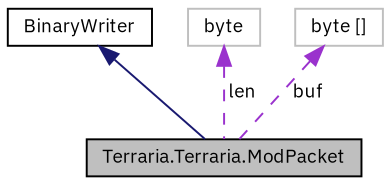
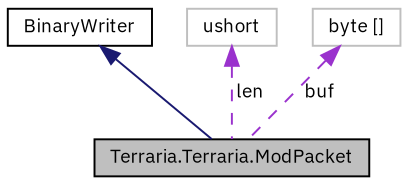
  digraph {
    fontname="IBM Plex Sans"
    node [color=black fillcolor=white fontname="IBM Plex Sans" fontsize=10 shape=record style=filled]
    edge [color=darkorchid3 dir=back fontname="IBM Plex Sans" fontsize=10 labelfontname=Helvetica labelfontsize=10 style=dashed]
    n1 [fillcolor=grey75 fontcolor=black height=0.2 label="Terraria.Terraria.ModPacket" width=0.4]
    n2 [height=0.2 label=BinaryWriter width=0.4]
-   n3 [color=grey75 height=0.2 label=byte width=0.4]
+   n3 [color=grey75 height=0.2 label=ushort width=0.4]
    n4 [color=grey75 height=0.2 label="byte []" width=0.4]
    n2 -> n1 [color=midnightblue style=solid]
    n3 -> n1 [label=" len"]
    n4 -> n1 [label=" buf"]
  }
